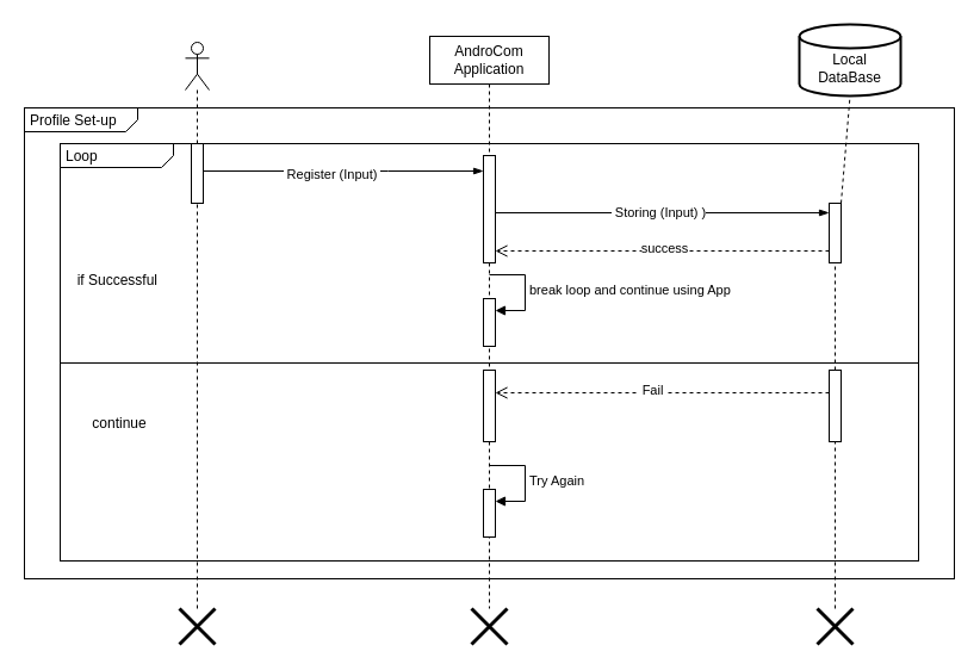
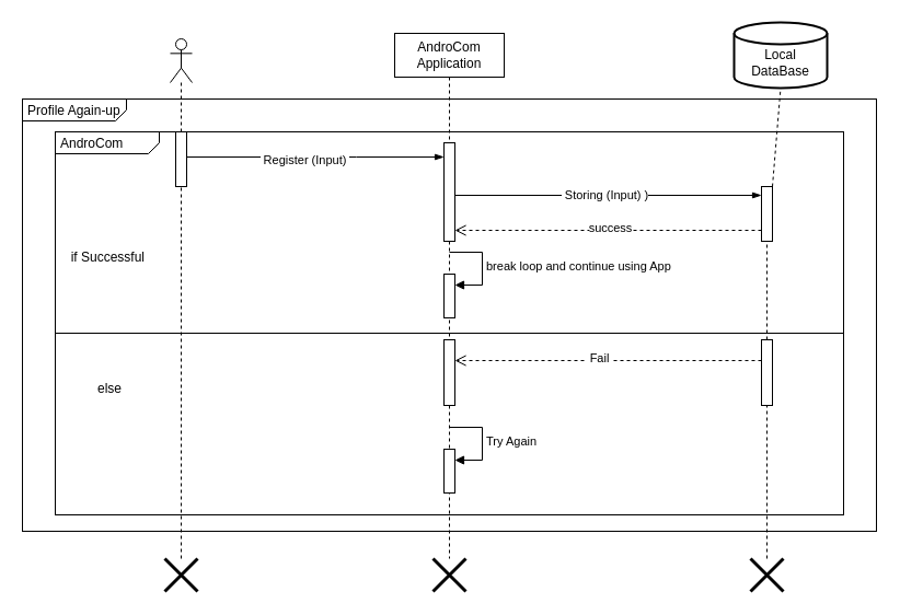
  <mxCell id="0" />
  <mxCell id="1" parent="0" />
  <mxCell id="2" value="AndroCom&lt;br&gt;Application" style="shape=umlLifeline;perimeter=lifelinePerimeter;whiteSpace=wrap;html=1;container=1;dropTarget=0;collapsible=0;recursiveResize=0;outlineConnect=0;portConstraint=eastwest;newEdgeStyle={&quot;edgeStyle&quot;:&quot;elbowEdgeStyle&quot;,&quot;elbow&quot;:&quot;vertical&quot;,&quot;curved&quot;:0,&quot;rounded&quot;:0};" parent="1" vertex="1"><mxGeometry x="360" y="30" width="100" height="480" as="geometry" /></mxCell>
  <mxCell id="3" value="" style="html=1;points=[[0,0,0,0,5],[0,1,0,0,-5],[1,0,0,0,5],[1,1,0,0,-5]];perimeter=orthogonalPerimeter;outlineConnect=0;targetShapes=umlLifeline;portConstraint=eastwest;newEdgeStyle={&quot;curved&quot;:0,&quot;rounded&quot;:0};" parent="2" vertex="1"><mxGeometry x="45" y="100" width="10" height="90" as="geometry" /></mxCell>
  <mxCell id="4" value="" style="html=1;points=[[0,0,0,0,5],[0,1,0,0,-5],[1,0,0,0,5],[1,1,0,0,-5]];perimeter=orthogonalPerimeter;outlineConnect=0;targetShapes=umlLifeline;portConstraint=eastwest;newEdgeStyle={&quot;curved&quot;:0,&quot;rounded&quot;:0};" vertex="1" parent="2"><mxGeometry x="45" y="220" width="10" height="40" as="geometry" /></mxCell>
  <mxCell id="5" value="break loop and continue using App" style="html=1;align=left;spacingLeft=2;endArrow=block;rounded=0;edgeStyle=orthogonalEdgeStyle;curved=0;rounded=0;" edge="1" target="4" parent="2"><mxGeometry x="0.012" relative="1" as="geometry"><mxPoint x="50" y="200" as="sourcePoint" /><Array as="points"><mxPoint x="80" y="230" /></Array><mxPoint as="offset" /></mxGeometry></mxCell>
  <mxCell id="6" value="" style="html=1;points=[[0,0,0,0,5],[0,1,0,0,-5],[1,0,0,0,5],[1,1,0,0,-5]];perimeter=orthogonalPerimeter;outlineConnect=0;targetShapes=umlLifeline;portConstraint=eastwest;newEdgeStyle={&quot;curved&quot;:0,&quot;rounded&quot;:0};" vertex="1" parent="2"><mxGeometry x="45" y="280" width="10" height="60" as="geometry" /></mxCell>
  <mxCell id="7" value="" style="html=1;points=[[0,0,0,0,5],[0,1,0,0,-5],[1,0,0,0,5],[1,1,0,0,-5]];perimeter=orthogonalPerimeter;outlineConnect=0;targetShapes=umlLifeline;portConstraint=eastwest;newEdgeStyle={&quot;curved&quot;:0,&quot;rounded&quot;:0};" vertex="1" parent="2"><mxGeometry x="45" y="380" width="10" height="40" as="geometry" /></mxCell>
  <mxCell id="8" value="Try Again" style="html=1;align=left;spacingLeft=2;endArrow=block;rounded=0;edgeStyle=orthogonalEdgeStyle;curved=0;rounded=0;" edge="1" target="7" parent="2"><mxGeometry relative="1" as="geometry"><mxPoint x="50" y="360" as="sourcePoint" /><Array as="points"><mxPoint x="80" y="390" /></Array></mxGeometry></mxCell>
  <mxCell id="9" value="" style="shape=umlLifeline;perimeter=lifelinePerimeter;whiteSpace=wrap;html=1;container=1;dropTarget=0;collapsible=0;recursiveResize=0;outlineConnect=0;portConstraint=eastwest;newEdgeStyle={&quot;curved&quot;:0,&quot;rounded&quot;:0};participant=umlActor;" parent="1" vertex="1"><mxGeometry x="155" y="35" width="20" height="475" as="geometry" /></mxCell>
  <mxCell id="10" value="" style="html=1;points=[[0,0,0,0,5],[0,1,0,0,-5],[1,0,0,0,5],[1,1,0,0,-5]];perimeter=orthogonalPerimeter;outlineConnect=0;targetShapes=umlLifeline;portConstraint=eastwest;newEdgeStyle={&quot;curved&quot;:0,&quot;rounded&quot;:0};" parent="9" vertex="1"><mxGeometry x="5" y="85" width="10" height="50" as="geometry" /></mxCell>
  <mxCell id="11" value="" style="fontSize=12;html=1;endArrow=blockThin;endFill=1;rounded=0;entryX=0;entryY=0.16;entryDx=0;entryDy=0;entryPerimeter=0;" parent="1" edge="1" target="28"><mxGeometry width="160" relative="1" as="geometry"><mxPoint x="415" y="178" as="sourcePoint" /><mxPoint x="725" y="178" as="targetPoint" /></mxGeometry></mxCell>
  <mxCell id="12" value="&amp;nbsp;Storing (Input) )" style="edgeLabel;html=1;align=center;verticalAlign=middle;resizable=0;points=[];" parent="11" vertex="1" connectable="0"><mxGeometry x="-0.032" y="1" relative="1" as="geometry"><mxPoint as="offset" /></mxGeometry></mxCell>
  <mxCell id="13" value="" style="fontSize=12;html=1;endArrow=blockThin;endFill=1;rounded=0;" parent="1" edge="1"><mxGeometry width="160" relative="1" as="geometry"><mxPoint x="170" y="143" as="sourcePoint" /><mxPoint x="405" y="143" as="targetPoint" /><Array as="points"><mxPoint x="325" y="143" /></Array></mxGeometry></mxCell>
  <mxCell id="14" value="&amp;nbsp;Register (Input)&amp;nbsp;" style="edgeLabel;html=1;align=center;verticalAlign=middle;resizable=0;points=[];" parent="13" vertex="1" connectable="0"><mxGeometry x="-0.086" y="-2" relative="1" as="geometry"><mxPoint as="offset" /></mxGeometry></mxCell>
  <mxCell id="15" value="" style="html=1;verticalAlign=bottom;endArrow=open;dashed=1;endSize=8;curved=0;rounded=0;" parent="1" edge="1" source="28"><mxGeometry x="-0.036" y="-4" relative="1" as="geometry"><mxPoint x="725" y="210" as="sourcePoint" /><mxPoint x="415" y="210" as="targetPoint" /><Array as="points"><mxPoint x="590" y="210" /></Array><mxPoint as="offset" /></mxGeometry></mxCell>
  <mxCell id="16" value="success" style="edgeLabel;html=1;align=center;verticalAlign=middle;resizable=0;points=[];" parent="15" vertex="1" connectable="0"><mxGeometry x="0.12" y="-3" relative="1" as="geometry"><mxPoint x="18" as="offset" /></mxGeometry></mxCell>
  <mxCell id="17" value="" style="html=1;verticalAlign=bottom;endArrow=open;dashed=1;endSize=8;curved=0;rounded=0;" parent="1" edge="1" source="30"><mxGeometry x="-0.036" y="-4" relative="1" as="geometry"><mxPoint x="685" y="329" as="sourcePoint" /><mxPoint x="415" y="329" as="targetPoint" /><Array as="points" /><mxPoint as="offset" /></mxGeometry></mxCell>
  <mxCell id="18" value="&amp;nbsp;Fail&amp;nbsp;" style="edgeLabel;html=1;align=center;verticalAlign=middle;resizable=0;points=[];" parent="17" vertex="1" connectable="0"><mxGeometry x="0.12" y="-3" relative="1" as="geometry"><mxPoint x="8" as="offset" /></mxGeometry></mxCell>
  <mxCell id="19" value="" style="shape=umlDestroy;whiteSpace=wrap;html=1;strokeWidth=3;targetShapes=umlLifeline;" parent="1" vertex="1"><mxGeometry x="150" y="510" width="30" height="30" as="geometry" /></mxCell>
  <mxCell id="20" value="" style="shape=umlDestroy;whiteSpace=wrap;html=1;strokeWidth=3;targetShapes=umlLifeline;" parent="1" vertex="1"><mxGeometry x="685" y="510" width="30" height="30" as="geometry" /></mxCell>
  <mxCell id="21" value="" style="shape=umlDestroy;whiteSpace=wrap;html=1;strokeWidth=3;targetShapes=umlLifeline;" parent="1" vertex="1"><mxGeometry x="395" y="510" width="30" height="30" as="geometry" /></mxCell>
- <mxCell id="22" value="&lt;p style=&quot;margin:0px;margin-top:4px;margin-left:5px;text-align:left;&quot;&gt;Profile Set-up&amp;nbsp;&lt;br&gt;&lt;/p&gt;" style="html=1;shape=mxgraph.sysml.package;overflow=fill;labelX=95;align=left;spacingLeft=5;verticalAlign=top;spacingTop=-3;fillColor=none;" parent="1" vertex="1"><mxGeometry x="20" y="90" width="780" height="395" as="geometry" /></mxCell>
+ <mxCell id="22" value="&lt;p style=&quot;margin:0px;margin-top:4px;margin-left:5px;text-align:left;&quot;&gt;Profile Again-up&amp;nbsp;&lt;br&gt;&lt;/p&gt;" style="html=1;shape=mxgraph.sysml.package;overflow=fill;labelX=95;align=left;spacingLeft=5;verticalAlign=top;spacingTop=-3;fillColor=none;" parent="1" vertex="1"><mxGeometry x="20" y="90" width="780" height="395" as="geometry" /></mxCell>
  <mxCell id="23" value="if Successful&amp;nbsp;" style="text;html=1;strokeColor=none;fillColor=none;align=center;verticalAlign=middle;whiteSpace=wrap;rounded=0;" parent="1" vertex="1"><mxGeometry x="45" y="220" width="110" height="30" as="geometry" /></mxCell>
- <mxCell id="24" value="continue" style="text;html=1;strokeColor=none;fillColor=none;align=center;verticalAlign=middle;whiteSpace=wrap;rounded=0;" parent="1" vertex="1"><mxGeometry x="45" y="340" width="110" height="30" as="geometry" /></mxCell>
+ <mxCell id="24" value="else" style="text;html=1;strokeColor=none;fillColor=none;align=center;verticalAlign=middle;whiteSpace=wrap;rounded=0;" parent="1" vertex="1"><mxGeometry x="45" y="340" width="110" height="30" as="geometry" /></mxCell>
  <mxCell id="25" value="&lt;br&gt;Local DataBase" style="strokeWidth=2;html=1;shape=mxgraph.flowchart.database;whiteSpace=wrap;" vertex="1" parent="1"><mxGeometry x="670" y="20" width="85" height="60" as="geometry" /></mxCell>
  <mxCell id="26" value="" style="endArrow=none;dashed=1;html=1;strokeWidth=1;rounded=0;entryX=0.5;entryY=1;entryDx=0;entryDy=0;entryPerimeter=0;" edge="1" parent="1" source="28" target="25"><mxGeometry width="50" height="50" relative="1" as="geometry"><mxPoint x="735" y="330" as="sourcePoint" /><mxPoint x="435" y="340" as="targetPoint" /></mxGeometry></mxCell>
  <mxCell id="27" value="" style="endArrow=none;dashed=1;html=1;strokeWidth=1;rounded=0;entryX=0.5;entryY=1;entryDx=0;entryDy=0;entryPerimeter=0;" edge="1" parent="1" source="30" target="28"><mxGeometry width="50" height="50" relative="1" as="geometry"><mxPoint x="735" y="420" as="sourcePoint" /><mxPoint x="735" y="80" as="targetPoint" /></mxGeometry></mxCell>
  <mxCell id="28" value="" style="html=1;points=[[0,0,0,0,5],[0,1,0,0,-5],[1,0,0,0,5],[1,1,0,0,-5]];perimeter=orthogonalPerimeter;outlineConnect=0;targetShapes=umlLifeline;portConstraint=eastwest;newEdgeStyle={&quot;curved&quot;:0,&quot;rounded&quot;:0};" parent="1" vertex="1"><mxGeometry x="695" y="170" width="10" height="50" as="geometry" /></mxCell>
  <mxCell id="29" value="" style="endArrow=none;dashed=1;html=1;strokeWidth=1;rounded=0;entryX=0.5;entryY=1;entryDx=0;entryDy=0;entryPerimeter=0;" edge="1" parent="1" target="30"><mxGeometry width="50" height="50" relative="1" as="geometry"><mxPoint x="700" y="510" as="sourcePoint" /><mxPoint x="735" y="220" as="targetPoint" /></mxGeometry></mxCell>
  <mxCell id="30" value="" style="html=1;points=[[0,0,0,0,5],[0,1,0,0,-5],[1,0,0,0,5],[1,1,0,0,-5]];perimeter=orthogonalPerimeter;outlineConnect=0;targetShapes=umlLifeline;portConstraint=eastwest;newEdgeStyle={&quot;curved&quot;:0,&quot;rounded&quot;:0};" vertex="1" parent="1"><mxGeometry x="695" y="310" width="10" height="60" as="geometry" /></mxCell>
- <mxCell id="31" value="&lt;p style=&quot;margin:0px;margin-top:4px;margin-left:5px;text-align:left;&quot;&gt;Loop&lt;br&gt;&lt;/p&gt;" style="html=1;shape=mxgraph.sysml.package;overflow=fill;labelX=95;align=left;spacingLeft=5;verticalAlign=top;spacingTop=-3;fillColor=none;" vertex="1" parent="1"><mxGeometry x="50" y="120" width="720" height="350" as="geometry" /></mxCell>
+ <mxCell id="31" value="&lt;p style=&quot;margin:0px;margin-top:4px;margin-left:5px;text-align:left;&quot;&gt;AndroCom&lt;br&gt;&lt;/p&gt;" style="html=1;shape=mxgraph.sysml.package;overflow=fill;labelX=95;align=left;spacingLeft=5;verticalAlign=top;spacingTop=-3;fillColor=none;" vertex="1" parent="1"><mxGeometry x="50" y="120" width="720" height="350" as="geometry" /></mxCell>
  <mxCell id="32" value="" style="line;strokeWidth=1;fillColor=none;align=left;verticalAlign=middle;spacingTop=-1;spacingLeft=3;spacingRight=3;rotatable=0;labelPosition=right;points=[];portConstraint=eastwest;strokeColor=inherit;" vertex="1" parent="1"><mxGeometry x="50" y="300" width="720" height="8" as="geometry" /></mxCell>
